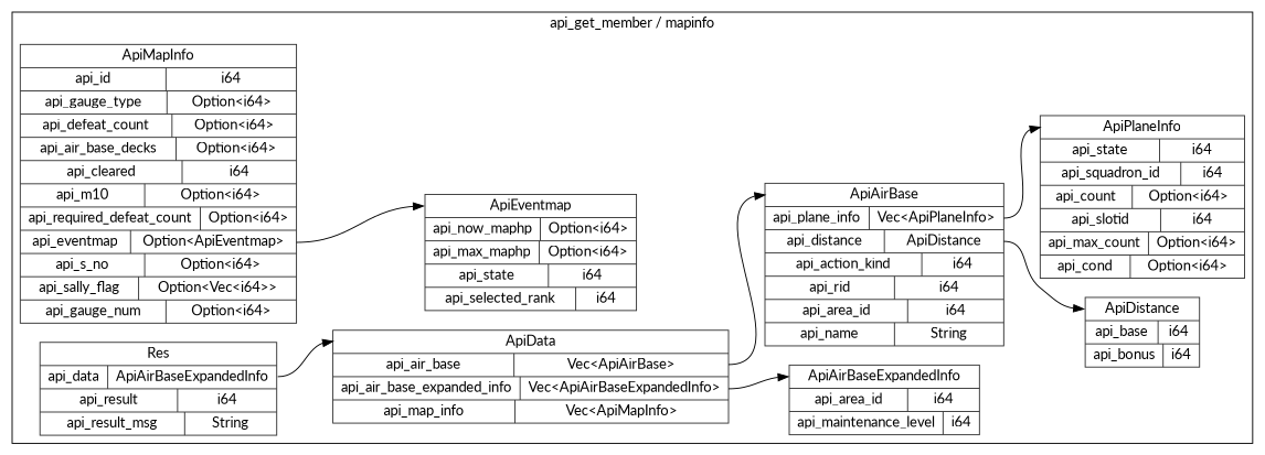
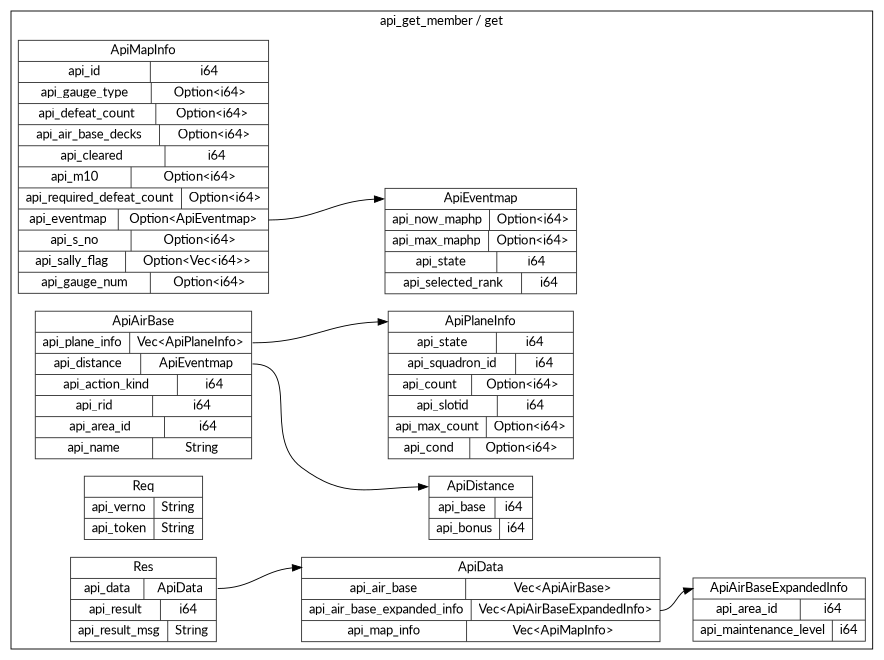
  digraph {
    fontname=Lato
    rankdir=LR
    node [color=gray20 fontname=Lato shape=record style=solid]
    edge [fontname=Lato]
    n1 [label="<ApiPlaneInfo> ApiPlaneInfo  | { api_state | <api_state> i64 } | { api_squadron_id | <api_squadron_id> i64 } | { api_count | <api_count> Option\<i64\> } | { api_slotid | <api_slotid> i64 } | { api_max_count | <api_max_count> Option\<i64\> } | { api_cond | <api_cond> Option\<i64\> }"]
    n2 [label="<ApiMapInfo> ApiMapInfo  | { api_id | <api_id> i64 } | { api_gauge_type | <api_gauge_type> Option\<i64\> } | { api_defeat_count | <api_defeat_count> Option\<i64\> } | { api_air_base_decks | <api_air_base_decks> Option\<i64\> } | { api_cleared | <api_cleared> i64 } | { api_m10 | <api_m10> Option\<i64\> } | { api_required_defeat_count | <api_required_defeat_count> Option\<i64\> } | { api_eventmap | <api_eventmap> Option\<ApiEventmap\> } | { api_s_no | <api_s_no> Option\<i64\> } | { api_sally_flag | <api_sally_flag> Option\<Vec\<i64\>\> } | { api_gauge_num | <api_gauge_num> Option\<i64\> }"]
    n3 [label="<ApiEventmap> ApiEventmap  | { api_now_maphp | <api_now_maphp> Option\<i64\> } | { api_max_maphp | <api_max_maphp> Option\<i64\> } | { api_state | <api_state> i64 } | { api_selected_rank | <api_selected_rank> i64 }"]
    n4 [label="<ApiAirBaseExpandedInfo> ApiAirBaseExpandedInfo  | { api_area_id | <api_area_id> i64 } | { api_maintenance_level | <api_maintenance_level> i64 }"]
    n5 [label="<ApiDistance> ApiDistance  | { api_base | <api_base> i64 } | { api_bonus | <api_bonus> i64 }"]
-   n6 [label="<ApiAirBase> ApiAirBase  | { api_plane_info | <api_plane_info> Vec\<ApiPlaneInfo\> } | { api_distance | <api_distance> ApiDistance } | { api_action_kind | <api_action_kind> i64 } | { api_rid | <api_rid> i64 } | { api_area_id | <api_area_id> i64 } | { api_name | <api_name> String }"]
+   n6 [label="<ApiAirBase> ApiAirBase  | { api_plane_info | <api_plane_info> Vec\<ApiPlaneInfo\> } | { api_distance | <api_distance> ApiEventmap } | { api_action_kind | <api_action_kind> i64 } | { api_rid | <api_rid> i64 } | { api_area_id | <api_area_id> i64 } | { api_name | <api_name> String }"]
+   n7 [label="<Req> Req  | { api_verno | <api_verno> String } | { api_token | <api_token> String }"]
    n8 [label="<ApiData> ApiData  | { api_air_base | <api_air_base> Vec\<ApiAirBase\> } | { api_air_base_expanded_info | <api_air_base_expanded_info> Vec\<ApiAirBaseExpandedInfo\> } | { api_map_info | <api_map_info> Vec\<ApiMapInfo\> }"]
-   n9 [label="<Res> Res  | { api_data | <api_data> ApiAirBaseExpandedInfo } | { api_result | <api_result> i64 } | { api_result_msg | <api_result_msg> String }"]
+   n9 [label="<Res> Res  | { api_data | <api_data> ApiData } | { api_result | <api_result> i64 } | { api_result_msg | <api_result_msg> String }"]
    subgraph cluster_1 {
-     label="api_get_member / mapinfo"
+     label="api_get_member / get"
      n1
      n2
      n3
      n4
      n5
      n6
+     n7
      n8
      n9
    }
    n2 -> n3 [headport="ApiEventmap:w" tailport="api_eventmap:e"]
    n6 -> n1 [headport="ApiPlaneInfo:w" tailport="api_plane_info:e"]
    n6 -> n5 [headport="ApiDistance:w" tailport="api_distance:e"]
    n8 -> n4 [headport="ApiAirBaseExpandedInfo:w" tailport="api_air_base_expanded_info:e"]
-   n8 -> n6 [headport="ApiAirBase:w" tailport="api_air_base:e"]
    n9 -> n8 [headport="ApiData:w" tailport="api_data:e"]
  }
